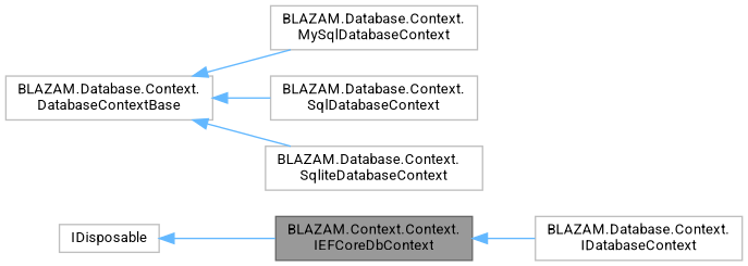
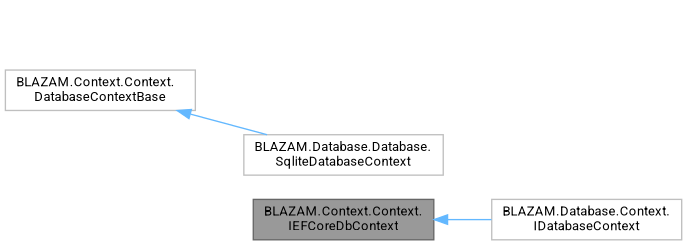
  digraph {
    fontname=Roboto
    rankdir=LR
    node [color=grey75 fillcolor=white fontname=Roboto fontsize=10 shape=box style=filled]
    edge [color=steelblue1 dir=back fontname=Roboto fontsize=10 labelfontname=Helvetica labelfontsize=10 style=solid]
    n1 [color=gray40 fillcolor=grey60 fontcolor=black height=0.2 label="BLAZAM.Context.Context.\lIEFCoreDbContext" width=0.4]
    n2 [height=0.2 label="BLAZAM.Database.Context.\lIDatabaseContext" width=0.4]
-   n3 [height=0.2 label=IDisposable width=0.4]
-   n4 [height=0.2 label="BLAZAM.Database.Context.\lDatabaseContextBase" width=0.4]
-   n5 [height=0.2 label="BLAZAM.Database.Context.\lMySqlDatabaseContext" width=0.4]
-   n6 [height=0.2 label="BLAZAM.Database.Context.\lSqlDatabaseContext" width=0.4]
-   n7 [height=0.2 label="BLAZAM.Database.Context.\lSqliteDatabaseContext" width=0.4]
+   n4 [height=0.2 label="BLAZAM.Context.Context.\lDatabaseContextBase" width=0.4]
+   n7 [height=0.2 label="BLAZAM.Database.Database.\lSqliteDatabaseContext" width=0.4]
    n1 -> n2
-   n3 -> n1
-   n4 -> n5
-   n4 -> n6
    n4 -> n7
  }
